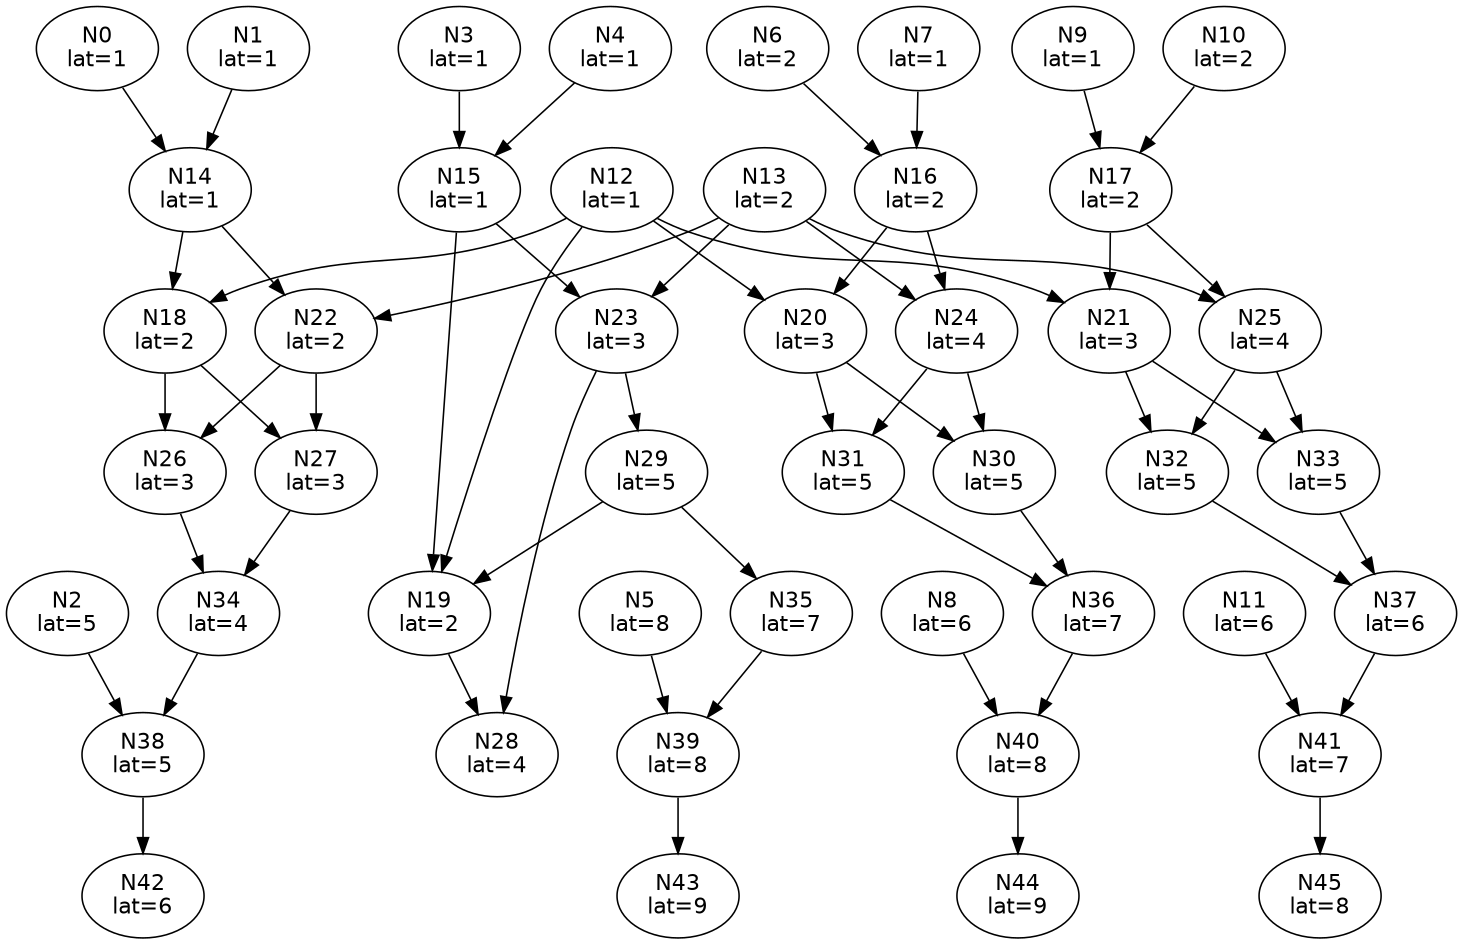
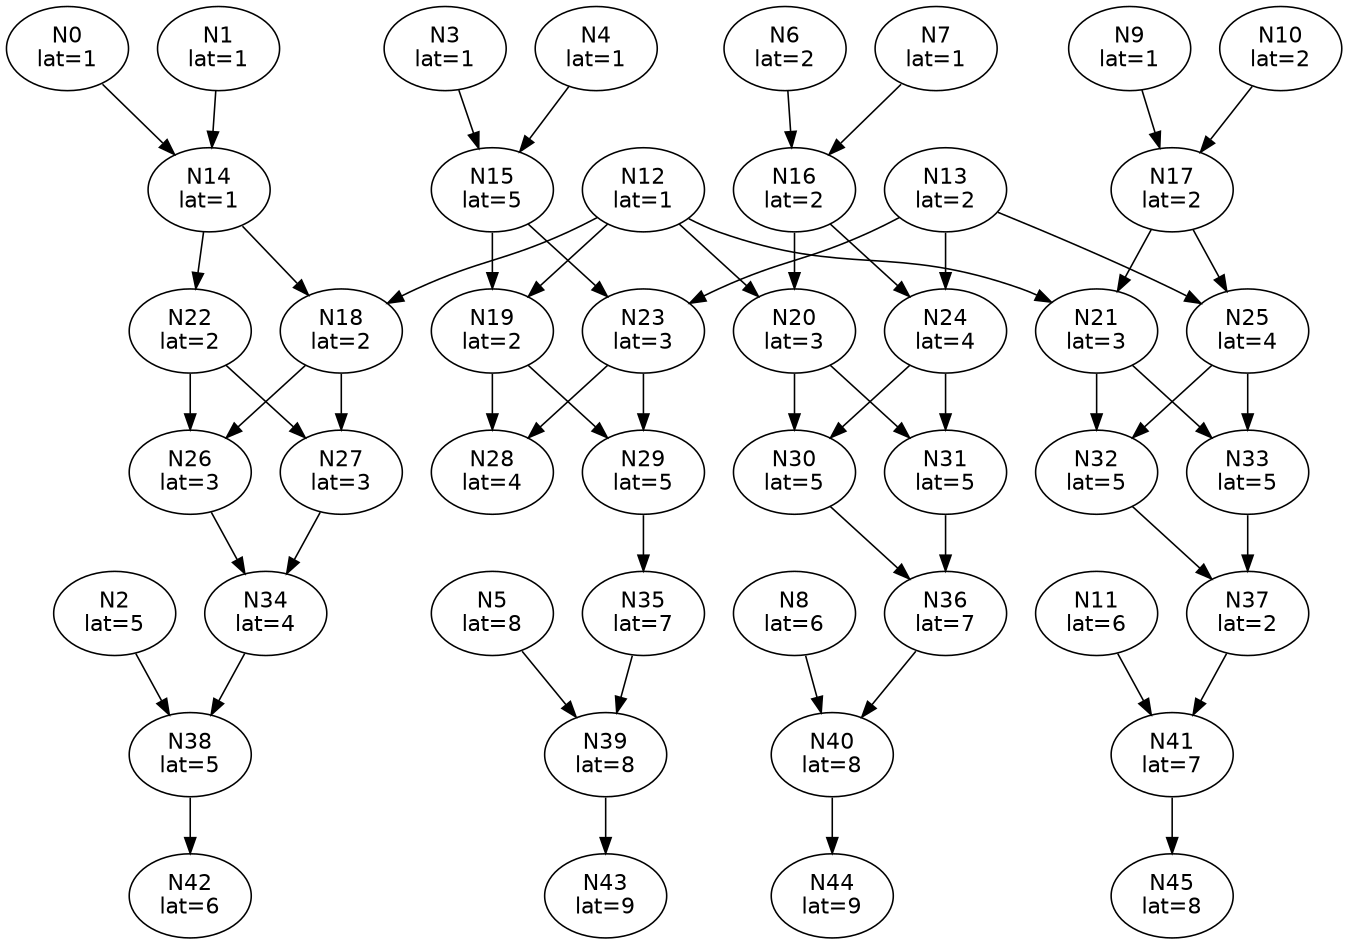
  digraph {
    fontname="DejaVu Sans"
    node [fontname="DejaVu Sans"]
    edge [fontname="DejaVu Sans"]
    N0 [label="\N\nlat=1"]
    N14 [label="\N\nlat=1"]
    N18 [label="\N\nlat=2"]
    N22 [label="\N\nlat=2"]
    N1 [label="\N\nlat=1"]
    N2 [label="\N\nlat=5"]
    N38 [label="\N\nlat=5"]
    N42 [label="\N\nlat=6"]
    N3 [label="\N\nlat=1"]
-   N15 [label="\N\nlat=1"]
+   N15 [label="\N\nlat=5"]
    N19 [label="\N\nlat=2"]
    N23 [label="\N\nlat=3"]
    N4 [label="\N\nlat=1"]
    N5 [label="\N\nlat=8"]
    N39 [label="\N\nlat=8"]
    N43 [label="\N\nlat=9"]
    N6 [label="\N\nlat=2"]
    N16 [label="\N\nlat=2"]
    N20 [label="\N\nlat=3"]
    N24 [label="\N\nlat=4"]
    N7 [label="\N\nlat=1"]
    N8 [label="\N\nlat=6"]
    N40 [label="\N\nlat=8"]
    N44 [label="\N\nlat=9"]
    N9 [label="\N\nlat=1"]
    N17 [label="\N\nlat=2"]
    N21 [label="\N\nlat=3"]
    N25 [label="\N\nlat=4"]
    N10 [label="\N\nlat=2"]
    N11 [label="\N\nlat=6"]
    N41 [label="\N\nlat=7"]
    N45 [label="\N\nlat=8"]
    N12 [label="\N\nlat=1"]
    N26 [label="\N\nlat=3"]
    N27 [label="\N\nlat=3"]
    N28 [label="\N\nlat=4"]
    N29 [label="\N\nlat=5"]
    N30 [label="\N\nlat=5"]
    N31 [label="\N\nlat=5"]
    N32 [label="\N\nlat=5"]
    N33 [label="\N\nlat=5"]
    N13 [label="\N\nlat=2"]
    N34 [label="\N\nlat=4"]
    N35 [label="\N\nlat=7"]
    N36 [label="\N\nlat=7"]
-   N37 [label="\N\nlat=6"]
+   N37 [label="\N\nlat=2"]
    N0 -> N14
    N14 -> N18
    N14 -> N22
    N18 -> N26
    N18 -> N27
    N22 -> N26
    N22 -> N27
    N1 -> N14
    N2 -> N38
    N38 -> N42
    N3 -> N15
    N15 -> N19
    N15 -> N23
    N19 -> N28
-   N29 -> N19
+   N19 -> N29
    N23 -> N28
    N23 -> N29
    N4 -> N15
    N5 -> N39
    N39 -> N43
    N6 -> N16
    N16 -> N20
    N16 -> N24
    N20 -> N30
    N20 -> N31
    N24 -> N30
    N24 -> N31
    N7 -> N16
    N8 -> N40
    N40 -> N44
    N9 -> N17
    N17 -> N21
    N17 -> N25
    N21 -> N32
    N21 -> N33
    N25 -> N32
    N25 -> N33
    N10 -> N17
    N11 -> N41
    N41 -> N45
    N12 -> N18
    N12 -> N19
    N12 -> N20
    N12 -> N21
    N26 -> N34
    N27 -> N34
    N29 -> N35
    N30 -> N36
    N31 -> N36
    N32 -> N37
    N33 -> N37
-   N13 -> N22
    N13 -> N23
    N13 -> N24
    N13 -> N25
    N34 -> N38
    N35 -> N39
    N36 -> N40
    N37 -> N41
  }
